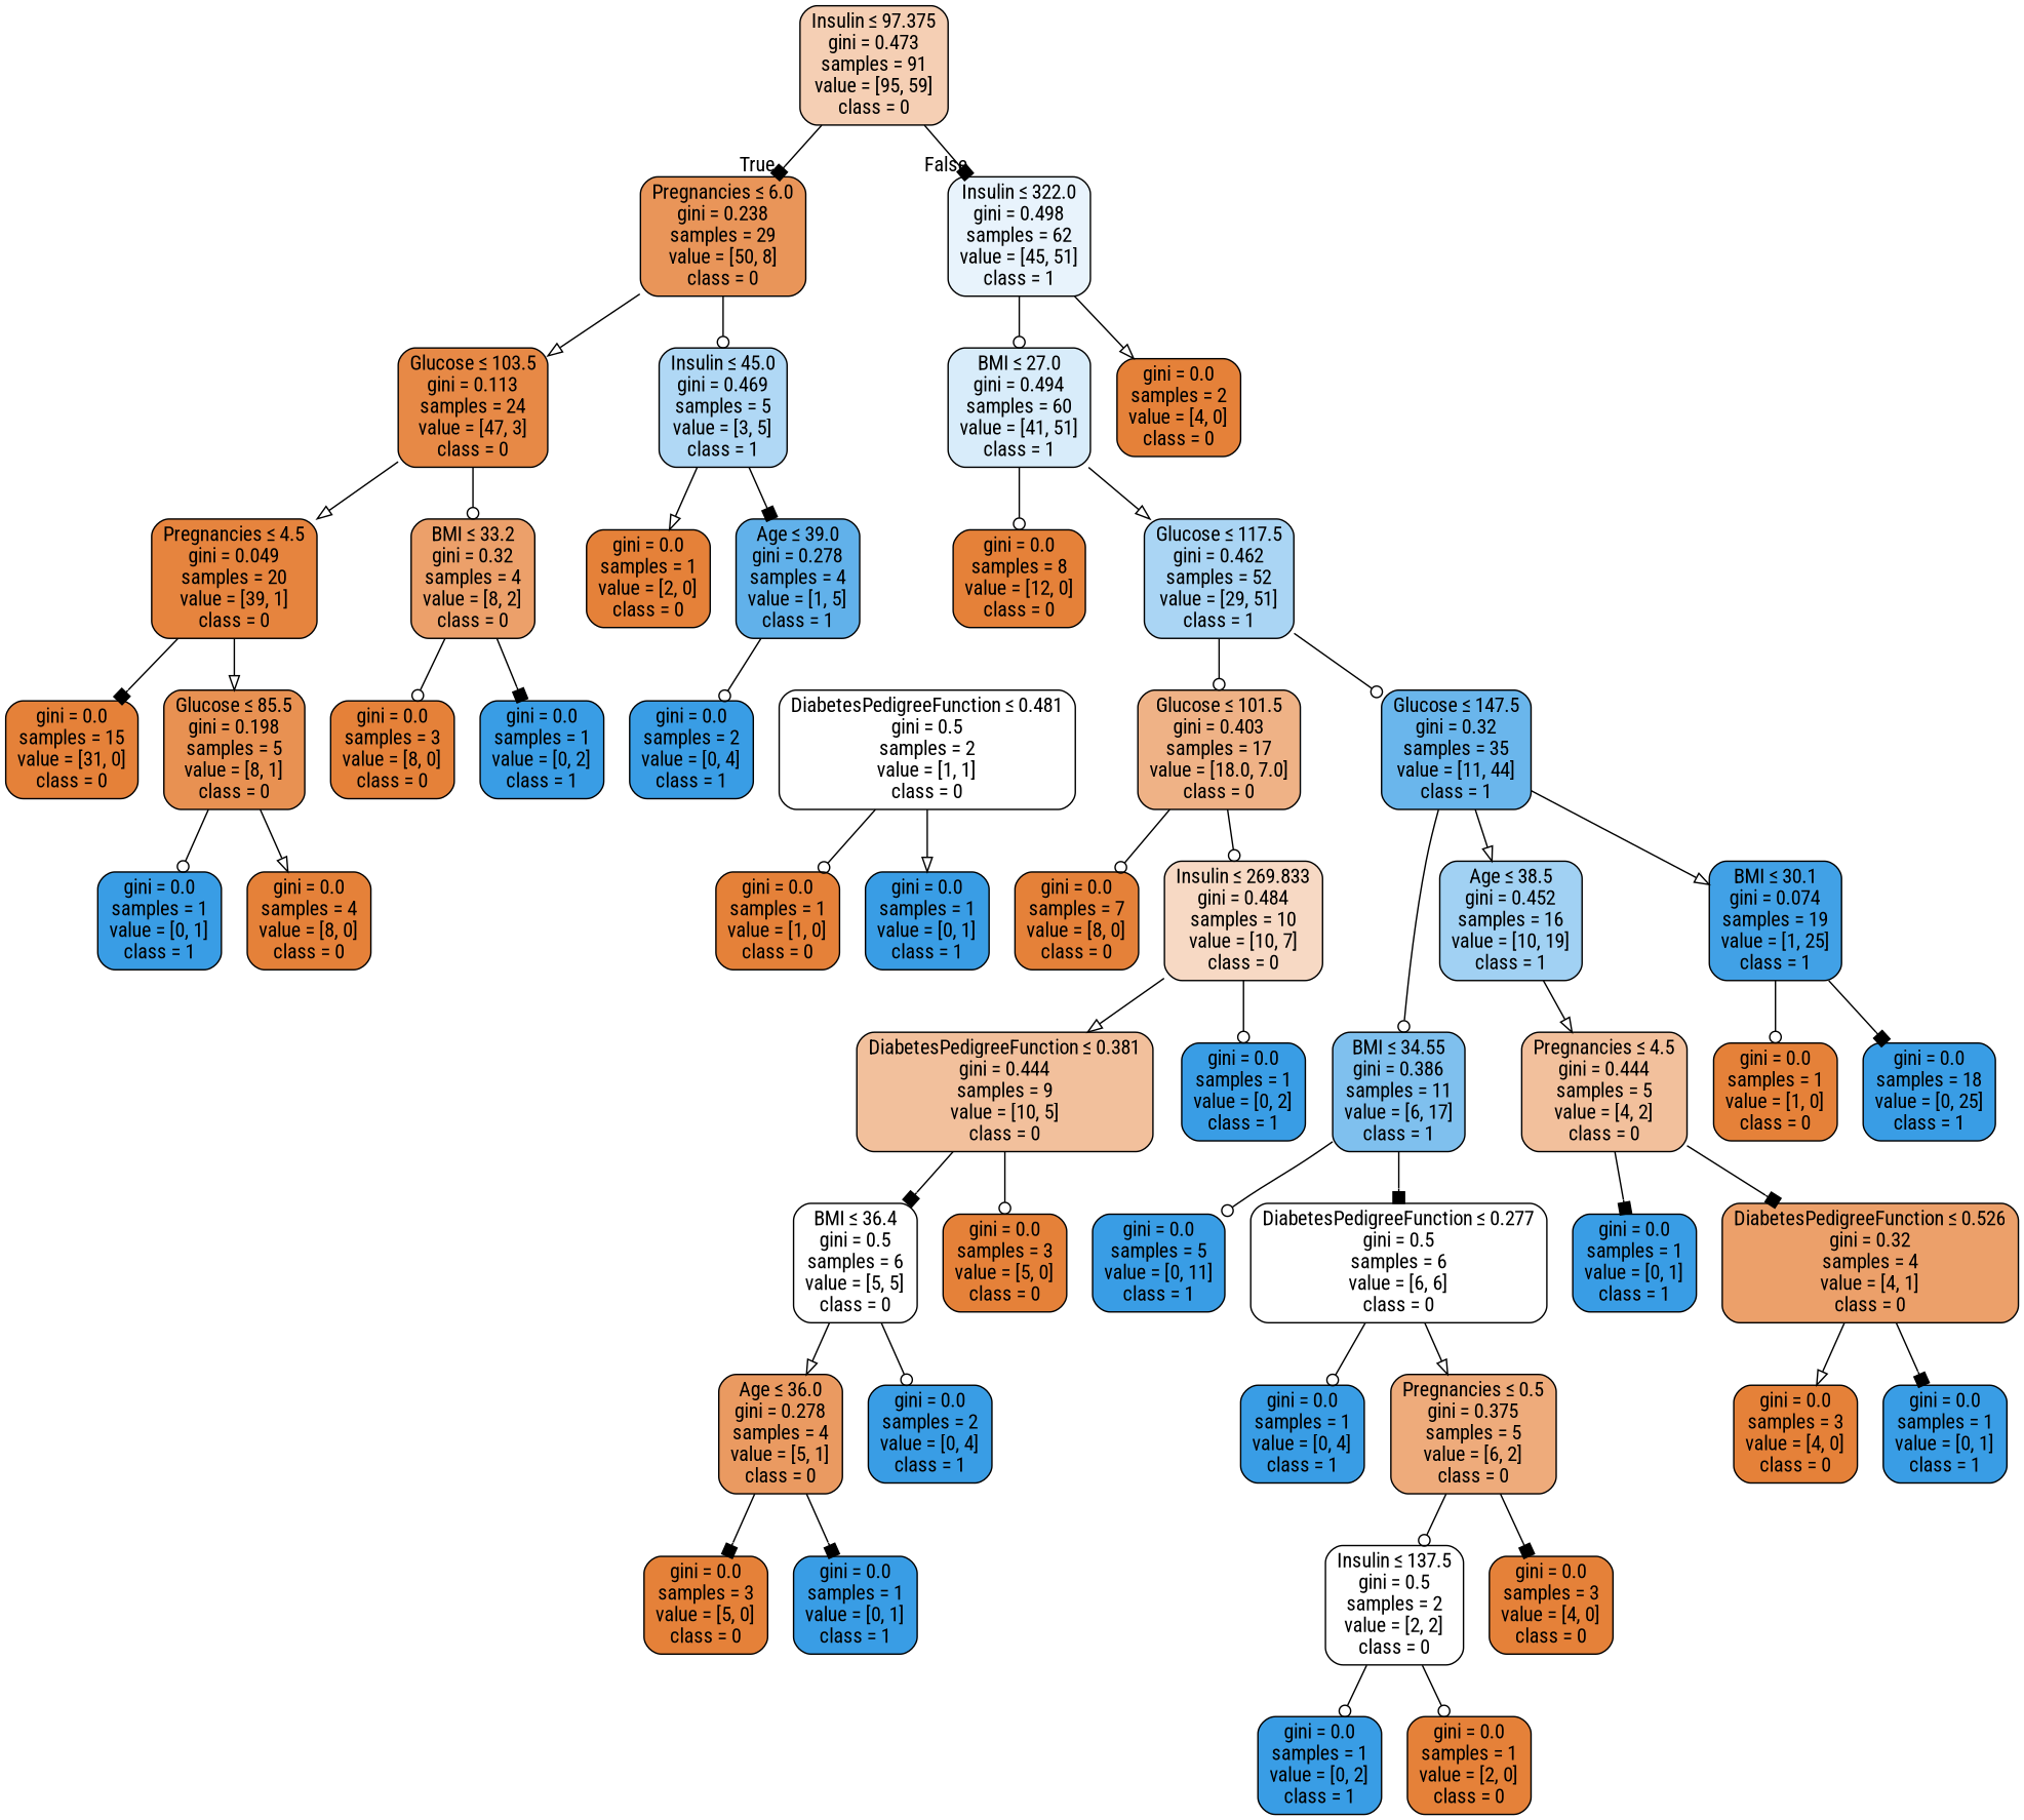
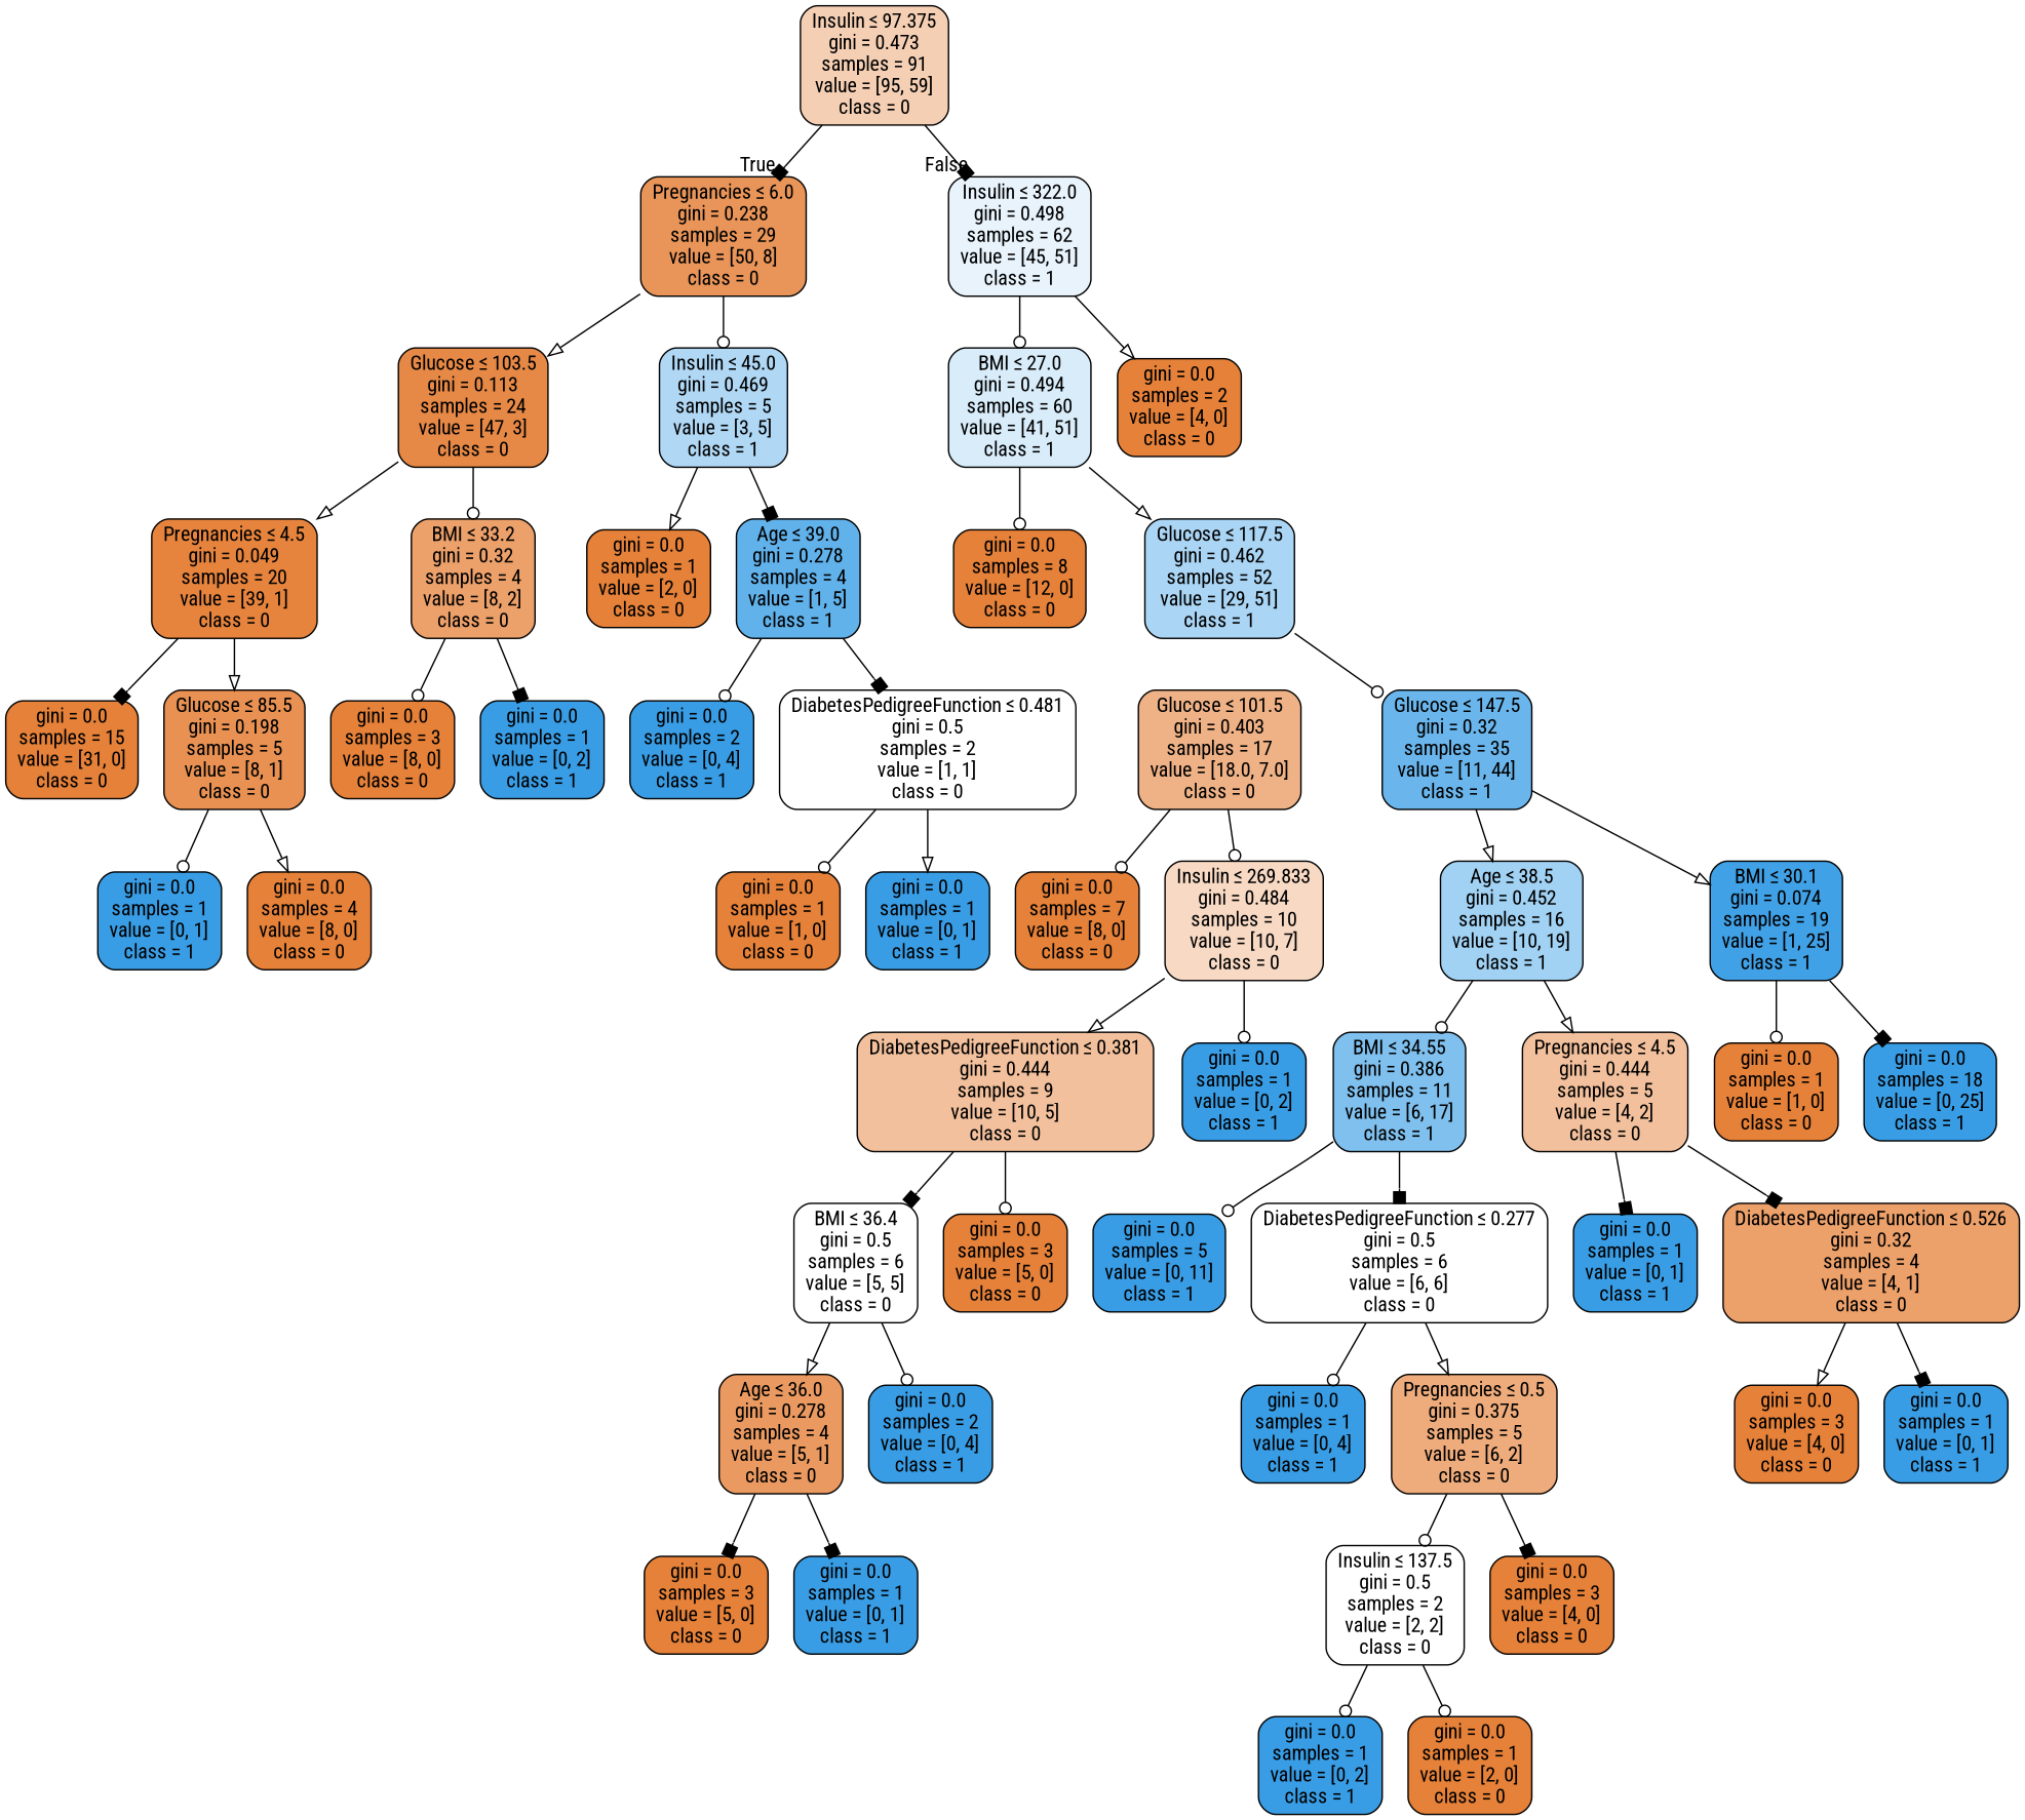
  digraph {
    fontname="Roboto Condensed"
    node [color=black fillcolor="#e58139" fontname="Roboto Condensed" shape=box style="filled, rounded"]
    edge [arrowhead=odot fontname="Roboto Condensed"]
    n1 [fillcolor="#f5cfb4" label=<Insulin &le; 97.375<br/>gini = 0.473<br/>samples = 91<br/>value = [95, 59]<br/>class = 0>]
    n2 [fillcolor="#e99559" label=<Pregnancies &le; 6.0<br/>gini = 0.238<br/>samples = 29<br/>value = [50, 8]<br/>class = 0>]
    n3 [fillcolor="#e8f3fc" label=<Insulin &le; 322.0<br/>gini = 0.498<br/>samples = 62<br/>value = [45, 51]<br/>class = 1>]
    n4 [fillcolor="#e78946" label=<Glucose &le; 103.5<br/>gini = 0.113<br/>samples = 24<br/>value = [47, 3]<br/>class = 0>]
    n5 [fillcolor="#b0d8f5" label=<Insulin &le; 45.0<br/>gini = 0.469<br/>samples = 5<br/>value = [3, 5]<br/>class = 1>]
    n6 [fillcolor="#d8ecfa" label=<BMI &le; 27.0<br/>gini = 0.494<br/>samples = 60<br/>value = [41, 51]<br/>class = 1>]
    n7 [label=<gini = 0.0<br/>samples = 2<br/>value = [4, 0]<br/>class = 0>]
    n8 [fillcolor="#e6843e" label=<Pregnancies &le; 4.5<br/>gini = 0.049<br/>samples = 20<br/>value = [39, 1]<br/>class = 0>]
    n9 [fillcolor="#eca06a" label=<BMI &le; 33.2<br/>gini = 0.32<br/>samples = 4<br/>value = [8, 2]<br/>class = 0>]
    n10 [label=<gini = 0.0<br/>samples = 1<br/>value = [2, 0]<br/>class = 0>]
    n11 [fillcolor="#61b1ea" label=<Age &le; 39.0<br/>gini = 0.278<br/>samples = 4<br/>value = [1, 5]<br/>class = 1>]
    n12 [label=<gini = 0.0<br/>samples = 15<br/>value = [31, 0]<br/>class = 0>]
    n13 [fillcolor="#e89152" label=<Glucose &le; 85.5<br/>gini = 0.198<br/>samples = 5<br/>value = [8, 1]<br/>class = 0>]
    n14 [label=<gini = 0.0<br/>samples = 3<br/>value = [8, 0]<br/>class = 0>]
    n15 [fillcolor="#399de5" label=<gini = 0.0<br/>samples = 1<br/>value = [0, 2]<br/>class = 1>]
    n16 [fillcolor="#399de5" label=<gini = 0.0<br/>samples = 1<br/>value = [0, 1]<br/>class = 1>]
    n17 [label=<gini = 0.0<br/>samples = 4<br/>value = [8, 0]<br/>class = 0>]
    n18 [fillcolor="#399de5" label=<gini = 0.0<br/>samples = 2<br/>value = [0, 4]<br/>class = 1>]
    n19 [fillcolor="#ffffff" label=<DiabetesPedigreeFunction &le; 0.481<br/>gini = 0.5<br/>samples = 2<br/>value = [1, 1]<br/>class = 0>]
    n20 [label=<gini = 0.0<br/>samples = 1<br/>value = [1, 0]<br/>class = 0>]
    n21 [fillcolor="#399de5" label=<gini = 0.0<br/>samples = 1<br/>value = [0, 1]<br/>class = 1>]
    n22 [label=<gini = 0.0<br/>samples = 8<br/>value = [12, 0]<br/>class = 0>]
    n23 [fillcolor="#aad5f4" label=<Glucose &le; 117.5<br/>gini = 0.462<br/>samples = 52<br/>value = [29, 51]<br/>class = 1>]
    n24 [fillcolor="#efb286" label=<Glucose &le; 101.5<br/>gini = 0.403<br/>samples = 17<br/>value = [18.0, 7.0]<br/>class = 0>]
    n25 [fillcolor="#6ab6ec" label=<Glucose &le; 147.5<br/>gini = 0.32<br/>samples = 35<br/>value = [11, 44]<br/>class = 1>]
    n26 [label=<gini = 0.0<br/>samples = 7<br/>value = [8, 0]<br/>class = 0>]
    n27 [fillcolor="#f7d9c4" label=<Insulin &le; 269.833<br/>gini = 0.484<br/>samples = 10<br/>value = [10, 7]<br/>class = 0>]
    n28 [fillcolor="#a1d1f3" label=<Age &le; 38.5<br/>gini = 0.452<br/>samples = 16<br/>value = [10, 19]<br/>class = 1>]
    n29 [fillcolor="#41a1e6" label=<BMI &le; 30.1<br/>gini = 0.074<br/>samples = 19<br/>value = [1, 25]<br/>class = 1>]
    n30 [fillcolor="#f2c09c" label=<DiabetesPedigreeFunction &le; 0.381<br/>gini = 0.444<br/>samples = 9<br/>value = [10, 5]<br/>class = 0>]
    n31 [fillcolor="#399de5" label=<gini = 0.0<br/>samples = 1<br/>value = [0, 2]<br/>class = 1>]
    n32 [fillcolor="#ffffff" label=<BMI &le; 36.4<br/>gini = 0.5<br/>samples = 6<br/>value = [5, 5]<br/>class = 0>]
    n33 [label=<gini = 0.0<br/>samples = 3<br/>value = [5, 0]<br/>class = 0>]
    n34 [fillcolor="#ea9a61" label=<Age &le; 36.0<br/>gini = 0.278<br/>samples = 4<br/>value = [5, 1]<br/>class = 0>]
    n35 [fillcolor="#399de5" label=<gini = 0.0<br/>samples = 2<br/>value = [0, 4]<br/>class = 1>]
    n36 [label=<gini = 0.0<br/>samples = 3<br/>value = [5, 0]<br/>class = 0>]
    n37 [fillcolor="#399de5" label=<gini = 0.0<br/>samples = 1<br/>value = [0, 1]<br/>class = 1>]
    n38 [fillcolor="#7fc0ee" label=<BMI &le; 34.55<br/>gini = 0.386<br/>samples = 11<br/>value = [6, 17]<br/>class = 1>]
    n39 [fillcolor="#f2c09c" label=<Pregnancies &le; 4.5<br/>gini = 0.444<br/>samples = 5<br/>value = [4, 2]<br/>class = 0>]
    n40 [label=<gini = 0.0<br/>samples = 1<br/>value = [1, 0]<br/>class = 0>]
    n41 [fillcolor="#399de5" label=<gini = 0.0<br/>samples = 18<br/>value = [0, 25]<br/>class = 1>]
    n42 [fillcolor="#399de5" label=<gini = 0.0<br/>samples = 5<br/>value = [0, 11]<br/>class = 1>]
    n43 [fillcolor="#ffffff" label=<DiabetesPedigreeFunction &le; 0.277<br/>gini = 0.5<br/>samples = 6<br/>value = [6, 6]<br/>class = 0>]
    n44 [fillcolor="#399de5" label=<gini = 0.0<br/>samples = 1<br/>value = [0, 1]<br/>class = 1>]
    n45 [fillcolor="#eca06a" label=<DiabetesPedigreeFunction &le; 0.526<br/>gini = 0.32<br/>samples = 4<br/>value = [4, 1]<br/>class = 0>]
    n46 [fillcolor="#399de5" label=<gini = 0.0<br/>samples = 1<br/>value = [0, 4]<br/>class = 1>]
    n47 [fillcolor="#eeab7b" label=<Pregnancies &le; 0.5<br/>gini = 0.375<br/>samples = 5<br/>value = [6, 2]<br/>class = 0>]
    n48 [fillcolor="#ffffff" label=<Insulin &le; 137.5<br/>gini = 0.5<br/>samples = 2<br/>value = [2, 2]<br/>class = 0>]
    n49 [label=<gini = 0.0<br/>samples = 3<br/>value = [4, 0]<br/>class = 0>]
    n50 [fillcolor="#399de5" label=<gini = 0.0<br/>samples = 1<br/>value = [0, 2]<br/>class = 1>]
    n51 [label=<gini = 0.0<br/>samples = 1<br/>value = [2, 0]<br/>class = 0>]
    n52 [label=<gini = 0.0<br/>samples = 3<br/>value = [4, 0]<br/>class = 0>]
    n53 [fillcolor="#399de5" label=<gini = 0.0<br/>samples = 1<br/>value = [0, 1]<br/>class = 1>]
    n1 -> n2 [arrowhead=box headlabel=True labelangle=45 labeldistance=2.5]
    n1 -> n3 [arrowhead=box headlabel=False labelangle=-45 labeldistance=2.5]
    n2 -> n4 [arrowhead=onormal]
    n2 -> n5
    n3 -> n6
    n3 -> n7 [arrowhead=onormal]
    n4 -> n8 [arrowhead=onormal]
    n4 -> n9
    n5 -> n10 [arrowhead=onormal]
    n5 -> n11 [arrowhead=box]
    n6 -> n22
    n6 -> n23 [arrowhead=onormal]
    n8 -> n12 [arrowhead=box]
    n8 -> n13 [arrowhead=onormal]
    n9 -> n14
    n9 -> n15 [arrowhead=box]
    n11 -> n18
+   n11 -> n19 [arrowhead=box]
    n13 -> n16
    n13 -> n17 [arrowhead=onormal]
    n19 -> n20
    n19 -> n21 [arrowhead=onormal]
-   n23 -> n24
    n23 -> n25
    n24 -> n26
    n24 -> n27
    n25 -> n28 [arrowhead=onormal]
    n25 -> n29 [arrowhead=onormal]
    n27 -> n30 [arrowhead=onormal]
    n27 -> n31
-   n25 -> n38
+   n28 -> n38
    n28 -> n39 [arrowhead=onormal]
    n29 -> n40
    n29 -> n41 [arrowhead=box]
    n30 -> n32 [arrowhead=box]
    n30 -> n33
    n32 -> n34 [arrowhead=onormal]
    n32 -> n35
    n34 -> n36 [arrowhead=box]
    n34 -> n37 [arrowhead=box]
    n38 -> n42
    n38 -> n43 [arrowhead=box]
    n39 -> n44 [arrowhead=box]
    n39 -> n45 [arrowhead=box]
    n43 -> n46
    n43 -> n47 [arrowhead=onormal]
    n45 -> n52 [arrowhead=onormal]
    n45 -> n53 [arrowhead=box]
    n47 -> n48
    n47 -> n49 [arrowhead=box]
    n48 -> n50
    n48 -> n51
  }
